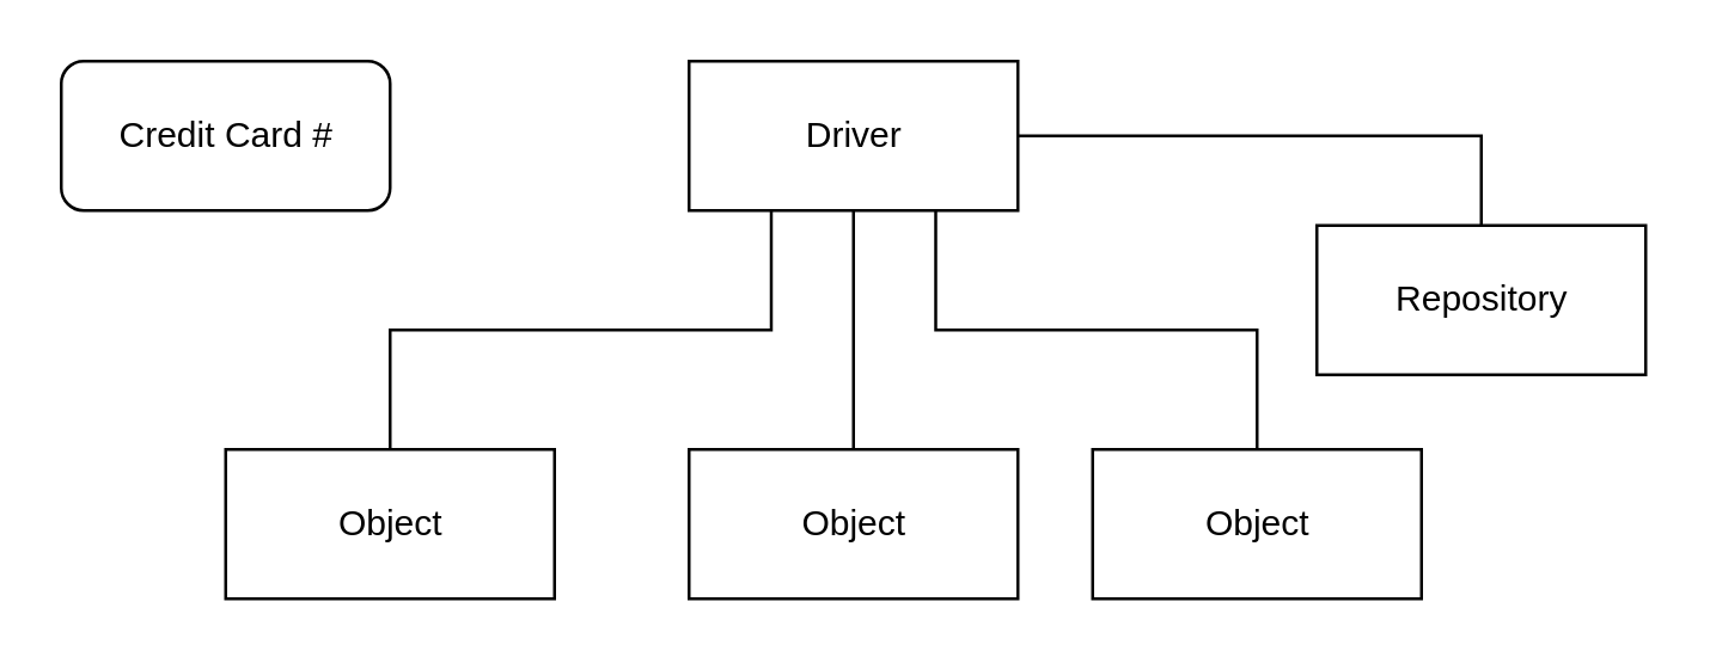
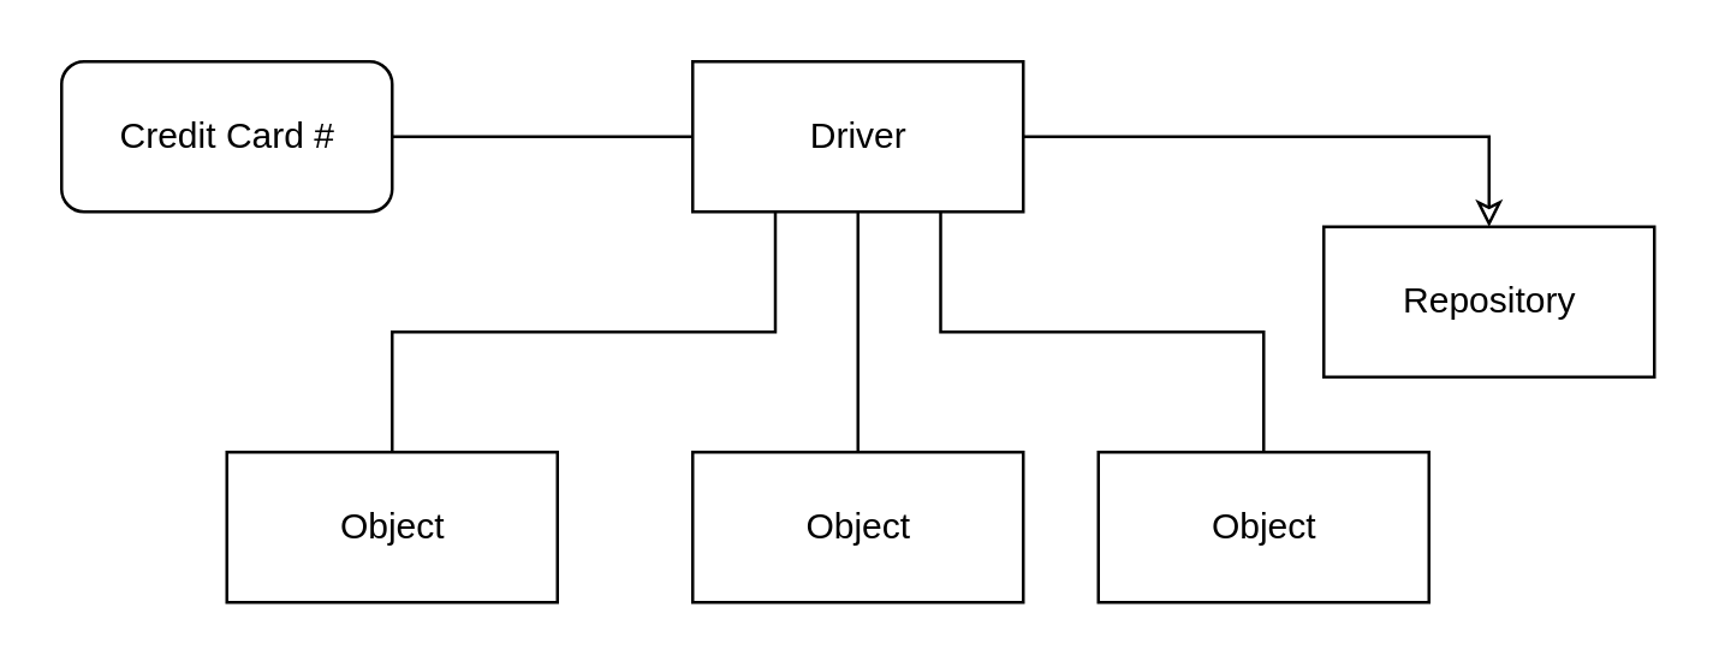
  <mxCell id="0" />
  <mxCell id="1" parent="0" />
- <mxCell id="2" style="edgeStyle=orthogonalEdgeStyle;rounded=0;orthogonalLoop=1;jettySize=auto;html=1;exitX=1;exitY=0.5;exitDx=0;exitDy=0;endArrow=none;endFill=0;" edge="1" parent="1" source="6" target="8"><mxGeometry relative="1" as="geometry" /></mxCell>
+ <mxCell id="2" style="edgeStyle=orthogonalEdgeStyle;rounded=0;orthogonalLoop=1;jettySize=auto;html=1;exitX=1;exitY=0.5;exitDx=0;exitDy=0;endArrow=classic;endFill=0;" edge="1" parent="1" source="6" target="8"><mxGeometry relative="1" as="geometry" /></mxCell>
  <mxCell id="3" style="edgeStyle=orthogonalEdgeStyle;rounded=0;orthogonalLoop=1;jettySize=auto;html=1;exitX=0.25;exitY=1;exitDx=0;exitDy=0;entryX=0.5;entryY=0;entryDx=0;entryDy=0;endArrow=none;endFill=0;" edge="1" parent="1" source="6" target="7"><mxGeometry relative="1" as="geometry" /></mxCell>
  <mxCell id="4" style="edgeStyle=orthogonalEdgeStyle;rounded=0;orthogonalLoop=1;jettySize=auto;html=1;exitX=0.5;exitY=1;exitDx=0;exitDy=0;endArrow=none;endFill=0;" edge="1" parent="1" source="6" target="11"><mxGeometry relative="1" as="geometry" /></mxCell>
  <mxCell id="5" style="edgeStyle=orthogonalEdgeStyle;rounded=0;orthogonalLoop=1;jettySize=auto;html=1;exitX=0.75;exitY=1;exitDx=0;exitDy=0;entryX=0.5;entryY=0;entryDx=0;entryDy=0;endArrow=none;endFill=0;" edge="1" parent="1" source="6" target="12"><mxGeometry relative="1" as="geometry" /></mxCell>
  <mxCell id="6" value="Driver" style="html=1;" vertex="1" parent="1"><mxGeometry x="230" y="20" width="110" height="50" as="geometry" /></mxCell>
  <mxCell id="7" value="Object" style="html=1;" vertex="1" parent="1"><mxGeometry x="75" y="150" width="110" height="50" as="geometry" /></mxCell>
  <mxCell id="8" value="Repository" style="html=1;" vertex="1" parent="1"><mxGeometry x="440" y="75" width="110" height="50" as="geometry" /></mxCell>
+ <mxCell id="9" style="edgeStyle=orthogonalEdgeStyle;rounded=0;orthogonalLoop=1;jettySize=auto;html=1;exitX=1;exitY=0.5;exitDx=0;exitDy=0;entryX=0;entryY=0.5;entryDx=0;entryDy=0;endArrow=none;endFill=0;" edge="1" parent="1" source="10" target="6"><mxGeometry relative="1" as="geometry" /></mxCell>
  <mxCell id="10" value="Credit Card #" style="html=1;rounded=1;" vertex="1" parent="1"><mxGeometry x="20" y="20" width="110" height="50" as="geometry" /></mxCell>
  <mxCell id="11" value="Object" style="html=1;" vertex="1" parent="1"><mxGeometry x="230" y="150" width="110" height="50" as="geometry" /></mxCell>
  <mxCell id="12" value="Object" style="html=1;" vertex="1" parent="1"><mxGeometry x="365" y="150" width="110" height="50" as="geometry" /></mxCell>
